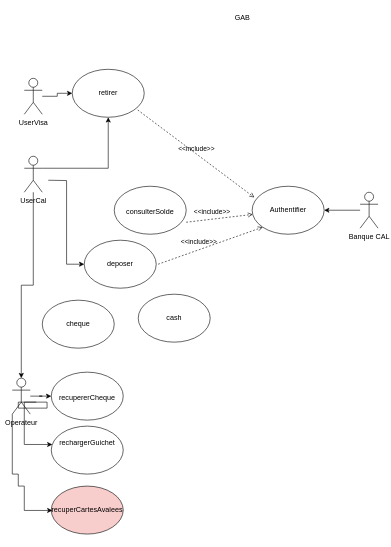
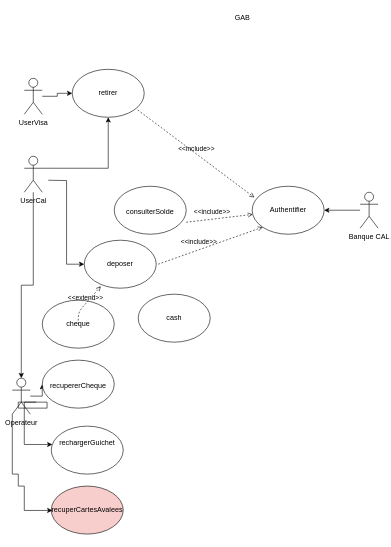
  <mxCell id="0" />
  <mxCell id="1" parent="0" />
  <mxCell id="2" value="GAB" style="text;html=1;strokeColor=none;fillColor=none;align=center;verticalAlign=middle;whiteSpace=wrap;rounded=0;" vertex="1" parent="1"><mxGeometry x="384" y="20" width="40" height="20" as="geometry" /></mxCell>
  <mxCell id="3" value="retirer" style="ellipse;whiteSpace=wrap;html=1;" vertex="1" parent="1"><mxGeometry x="120" y="115" width="120" height="80" as="geometry" /></mxCell>
  <mxCell id="4" value="" style="edgeStyle=orthogonalEdgeStyle;rounded=0;orthogonalLoop=1;jettySize=auto;html=1;" edge="1" parent="1" source="5" target="3"><mxGeometry relative="1" as="geometry" /></mxCell>
  <mxCell id="5" value="UserVisa" style="shape=umlActor;verticalLabelPosition=bottom;verticalAlign=top;html=1;" vertex="1" parent="1"><mxGeometry x="40" y="130" width="30" height="60" as="geometry" /></mxCell>
  <mxCell id="6" value="" style="edgeStyle=orthogonalEdgeStyle;rounded=0;orthogonalLoop=1;jettySize=auto;html=1;" edge="1" parent="1" source="7" target="22"><mxGeometry relative="1" as="geometry" /></mxCell>
  <mxCell id="7" value="UserCal" style="shape=umlActor;verticalLabelPosition=bottom;verticalAlign=top;html=1;" vertex="1" parent="1"><mxGeometry x="40" y="260" width="30" height="60" as="geometry" /></mxCell>
  <mxCell id="8" value="" style="edgeStyle=orthogonalEdgeStyle;rounded=0;orthogonalLoop=1;jettySize=auto;html=1;exitX=1;exitY=0.333;exitDx=0;exitDy=0;exitPerimeter=0;entryX=0.5;entryY=1;entryDx=0;entryDy=0;" edge="1" parent="1" source="7" target="3"><mxGeometry relative="1" as="geometry"><mxPoint x="80" y="170" as="sourcePoint" /><mxPoint x="150" y="170" as="targetPoint" /><Array as="points"><mxPoint x="180" y="280" /><mxPoint x="180" y="200" /></Array></mxGeometry></mxCell>
  <mxCell id="9" value="&lt;br&gt;&lt;br&gt;consulterSolde" style="ellipse;whiteSpace=wrap;html=1;verticalAlign=top;" vertex="1" parent="1"><mxGeometry x="190" y="310" width="120" height="80" as="geometry" /></mxCell>
  <mxCell id="10" value="deposer" style="ellipse;whiteSpace=wrap;html=1;" vertex="1" parent="1"><mxGeometry x="140" y="400" width="120" height="80" as="geometry" /></mxCell>
  <mxCell id="11" value="" style="edgeStyle=orthogonalEdgeStyle;rounded=0;orthogonalLoop=1;jettySize=auto;html=1;entryX=0;entryY=0.5;entryDx=0;entryDy=0;" edge="1" parent="1" target="10"><mxGeometry relative="1" as="geometry"><mxPoint x="80" y="300" as="sourcePoint" /><mxPoint x="200" y="360" as="targetPoint" /></mxGeometry></mxCell>
  <mxCell id="12" value="cash" style="ellipse;whiteSpace=wrap;html=1;" vertex="1" parent="1"><mxGeometry x="230" y="490" width="120" height="80" as="geometry" /></mxCell>
  <mxCell id="13" value="cheque" style="ellipse;whiteSpace=wrap;html=1;" vertex="1" parent="1"><mxGeometry x="70" y="500" width="120" height="80" as="geometry" /></mxCell>
+ <mxCell id="14" value="&amp;lt;&amp;lt;extend&amp;gt;&amp;gt;" style="html=1;verticalAlign=bottom;labelBackgroundColor=none;endArrow=open;endFill=0;dashed=1;entryX=0.23;entryY=0.958;entryDx=0;entryDy=0;entryPerimeter=0;" edge="1" parent="1" source="13" target="10"><mxGeometry width="160" relative="1" as="geometry"><mxPoint x="260" y="470" as="sourcePoint" /><mxPoint x="360" y="460.24" as="targetPoint" /><Array as="points"><mxPoint x="130" y="540" /><mxPoint x="130" y="520" /></Array></mxGeometry></mxCell>
  <mxCell id="15" value="Authentifier" style="ellipse;whiteSpace=wrap;html=1;" vertex="1" parent="1"><mxGeometry x="420" y="310" width="120" height="80" as="geometry" /></mxCell>
  <mxCell id="16" value="&amp;lt;&amp;lt;include&amp;gt;&amp;gt;" style="html=1;verticalAlign=bottom;labelBackgroundColor=none;endArrow=open;endFill=0;dashed=1;entryX=0.03;entryY=0.233;entryDx=0;entryDy=0;entryPerimeter=0;exitX=0.91;exitY=0.848;exitDx=0;exitDy=0;exitPerimeter=0;" edge="1" parent="1" source="3" target="15"><mxGeometry width="160" relative="1" as="geometry"><mxPoint x="280" y="250" as="sourcePoint" /><mxPoint x="440" y="250" as="targetPoint" /></mxGeometry></mxCell>
  <mxCell id="17" value="&amp;lt;&amp;lt;include&amp;gt;&amp;gt;" style="html=1;verticalAlign=bottom;labelBackgroundColor=none;endArrow=open;endFill=0;dashed=1;exitX=0.91;exitY=0.848;exitDx=0;exitDy=0;exitPerimeter=0;" edge="1" parent="1" target="15"><mxGeometry x="-0.216" y="4" width="160" relative="1" as="geometry"><mxPoint x="310" y="370" as="sourcePoint" /><mxPoint x="484.4" y="510.8" as="targetPoint" /><mxPoint as="offset" /></mxGeometry></mxCell>
  <mxCell id="18" value="&amp;lt;&amp;lt;include&amp;gt;&amp;gt;" style="html=1;verticalAlign=bottom;labelBackgroundColor=none;endArrow=open;endFill=0;dashed=1;entryX=0;entryY=1;entryDx=0;entryDy=0;exitX=0.91;exitY=0.848;exitDx=0;exitDy=0;exitPerimeter=0;" edge="1" parent="1" target="15"><mxGeometry x="-0.216" y="4" width="160" relative="1" as="geometry"><mxPoint x="263.2" y="440" as="sourcePoint" /><mxPoint x="384" y="447.44" as="targetPoint" /><mxPoint as="offset" /></mxGeometry></mxCell>
  <mxCell id="19" value="" style="edgeStyle=orthogonalEdgeStyle;rounded=0;orthogonalLoop=1;jettySize=auto;html=1;" edge="1" parent="1" source="20" target="15"><mxGeometry relative="1" as="geometry" /></mxCell>
  <mxCell id="20" value="Banque CAL" style="shape=umlActor;verticalLabelPosition=bottom;verticalAlign=top;html=1;" vertex="1" parent="1"><mxGeometry x="600" y="320" width="30" height="60" as="geometry" /></mxCell>
  <mxCell id="21" value="" style="edgeStyle=orthogonalEdgeStyle;rounded=0;orthogonalLoop=1;jettySize=auto;html=1;" edge="1" parent="1" source="22" target="23"><mxGeometry relative="1" as="geometry" /></mxCell>
  <mxCell id="22" value="Operateur" style="shape=umlActor;verticalLabelPosition=bottom;verticalAlign=top;html=1;" vertex="1" parent="1"><mxGeometry x="20" y="630" width="30" height="60" as="geometry" /></mxCell>
- <mxCell id="23" value="&lt;br&gt;&lt;br&gt;recupererCheque" style="ellipse;whiteSpace=wrap;html=1;verticalAlign=top;" vertex="1" parent="1"><mxGeometry x="85" y="620" width="120" height="80" as="geometry" /></mxCell>
+ <mxCell id="23" value="&lt;br&gt;&lt;br&gt;recupererCheque" style="ellipse;whiteSpace=wrap;html=1;verticalAlign=top;" vertex="1" parent="1"><mxGeometry x="70" y="600" width="120" height="80" as="geometry" /></mxCell>
  <mxCell id="24" value="&lt;br&gt;rechargerGuichet" style="ellipse;whiteSpace=wrap;html=1;verticalAlign=top;" vertex="1" parent="1"><mxGeometry x="85" y="710" width="120" height="80" as="geometry" /></mxCell>
  <mxCell id="25" value="recuperCartesAvalees" style="ellipse;whiteSpace=wrap;html=1;fillColor=#f8cecc;" vertex="1" parent="1"><mxGeometry x="85" y="810" width="120" height="80" as="geometry" /></mxCell>
  <mxCell id="26" value="" style="edgeStyle=orthogonalEdgeStyle;rounded=0;orthogonalLoop=1;jettySize=auto;html=1;entryX=0.015;entryY=0.383;entryDx=0;entryDy=0;entryPerimeter=0;" edge="1" parent="1" target="24"><mxGeometry relative="1" as="geometry"><mxPoint x="60" y="670" as="sourcePoint" /><mxPoint x="95" y="670" as="targetPoint" /><Array as="points"><mxPoint x="30" y="670" /><mxPoint x="30" y="680" /><mxPoint x="78" y="680" /><mxPoint x="78" y="670" /><mxPoint x="40" y="670" /><mxPoint x="40" y="741" /></Array></mxGeometry></mxCell>
  <mxCell id="27" value="" style="edgeStyle=orthogonalEdgeStyle;rounded=0;orthogonalLoop=1;jettySize=auto;html=1;entryX=0.015;entryY=0.383;entryDx=0;entryDy=0;entryPerimeter=0;" edge="1" parent="1" source="22"><mxGeometry relative="1" as="geometry"><mxPoint x="60" y="780" as="sourcePoint" /><mxPoint x="86.8" y="850.64" as="targetPoint" /><Array as="points"><mxPoint x="20" y="790" /><mxPoint x="30" y="790" /><mxPoint x="30" y="810" /><mxPoint x="40" y="810" /><mxPoint x="40" y="851" /></Array></mxGeometry></mxCell>
